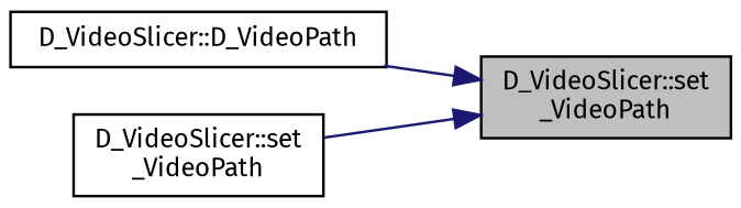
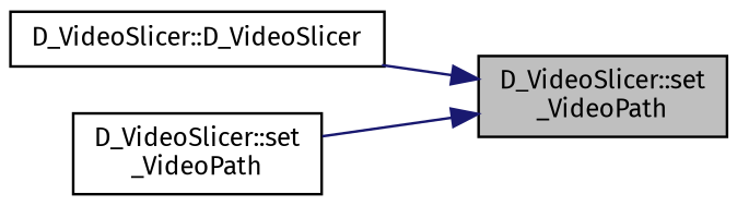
  digraph {
    rankdir=RL
    fontname="Fira Sans"
    node [color=black fillcolor=white fontname="Fira Sans" fontsize=10 shape=record style=filled]
    edge [color=midnightblue dir=back fontname="Fira Sans" fontsize=10 labelfontname=Helvetica labelfontsize=10 style=solid]
    n1 [fillcolor=grey75 fontcolor=black height=0.2 label="D_VideoSlicer::set\l_VideoPath" width=0.4]
-   n2 [height=0.2 label="D_VideoSlicer::D_VideoPath" width=0.4]
+   n2 [height=0.2 label="D_VideoSlicer::D_VideoSlicer" width=0.4]
    n3 [height=0.2 label="D_VideoSlicer::set\l_VideoPath" width=0.4]
    n1 -> n2
    n1 -> n3
  }
